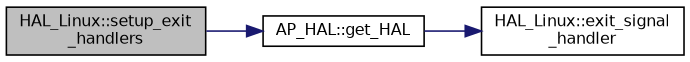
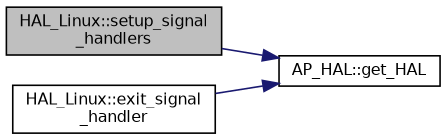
  digraph {
    fontname="DejaVu Sans"
    rankdir=LR
    node [color=black fillcolor=white fontname="DejaVu Sans" fontsize=10 shape=record style=filled]
    edge [color=midnightblue fontname="DejaVu Sans" fontsize=10 labelfontname=Helvetica labelfontsize=10 style=solid]
-   n1 [fillcolor=grey75 fontcolor=black height=0.2 label="HAL_Linux::setup_exit\l_handlers" width=0.4]
+   n1 [fillcolor=grey75 fontcolor=black height=0.2 label="HAL_Linux::setup_signal\l_handlers" width=0.4]
    n2 [height=0.2 label="AP_HAL::get_HAL" width=0.4]
    n3 [height=0.2 label="HAL_Linux::exit_signal\l_handler" width=0.4]
    n1 -> n2
-   n2 -> n3
+   n3 -> n2
  }
